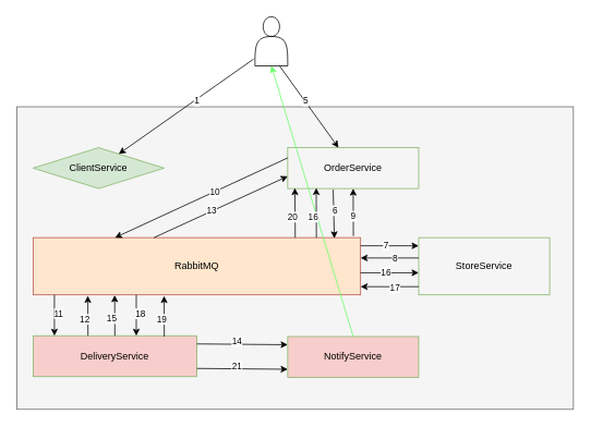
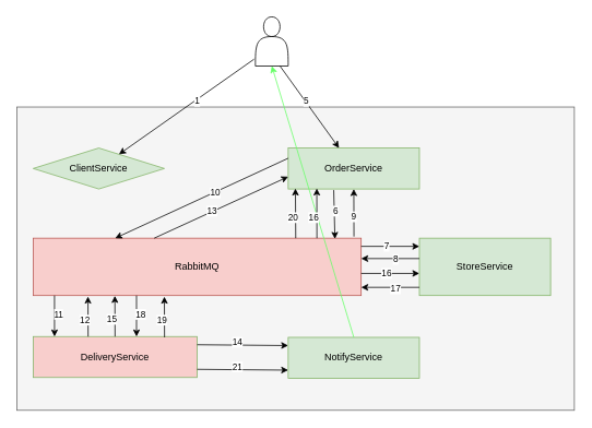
  <mxCell id="0" />
  <mxCell id="1" parent="0" />
  <mxCell id="2" value="" style="rounded=0;whiteSpace=wrap;html=1;fillColor=#f5f5f5;strokeColor=#666666;fontColor=#333333;" vertex="1" parent="1"><mxGeometry x="20" y="130" width="680" height="370" as="geometry" /></mxCell>
- <mxCell id="3" value="OrderService" style="rounded=0;whiteSpace=wrap;html=1;fillColor=#f5f5f5;strokeColor=#82b366;" vertex="1" parent="1"><mxGeometry x="351" y="180" width="160" height="50" as="geometry" /></mxCell>
+ <mxCell id="3" value="OrderService" style="rounded=0;whiteSpace=wrap;html=1;fillColor=#d5e8d4;strokeColor=#82b366;" vertex="1" parent="1"><mxGeometry x="351" y="180" width="160" height="50" as="geometry" /></mxCell>
  <mxCell id="4" value="" style="shape=actor;whiteSpace=wrap;html=1;" vertex="1" parent="1"><mxGeometry x="311" y="20" width="40" height="60" as="geometry" /></mxCell>
  <mxCell id="5" value="ClientService" style="rhombus;whiteSpace=wrap;html=1;fillColor=#d5e8d4;strokeColor=#82b366;" vertex="1" parent="1"><mxGeometry x="40" y="180" width="160" height="50" as="geometry" /></mxCell>
- <mxCell id="6" value="StoreService" style="rounded=0;whiteSpace=wrap;html=1;fillColor=#f5f5f5;strokeColor=#82b366;" vertex="1" parent="1"><mxGeometry x="511" y="290" width="160" height="70" as="geometry" /></mxCell>
+ <mxCell id="6" value="StoreService" style="rounded=0;whiteSpace=wrap;html=1;fillColor=#d5e8d4;strokeColor=#82b366;" vertex="1" parent="1"><mxGeometry x="511" y="290" width="160" height="70" as="geometry" /></mxCell>
  <mxCell id="7" value="Delivery&lt;span style=&quot;background-color: initial;&quot;&gt;Service&lt;/span&gt;" style="rounded=0;whiteSpace=wrap;html=1;fillColor=#f8cecc;strokeColor=#82b366;" vertex="1" parent="1"><mxGeometry x="40" y="410" width="200" height="50" as="geometry" /></mxCell>
- <mxCell id="8" value="&lt;span style=&quot;background-color: initial;&quot;&gt;NotifyService&lt;/span&gt;" style="rounded=0;whiteSpace=wrap;html=1;fillColor=#f8cecc;strokeColor=#82b366;" vertex="1" parent="1"><mxGeometry x="351" y="411" width="160" height="50" as="geometry" /></mxCell>
- <mxCell id="9" value="RabbitMQ" style="rounded=0;whiteSpace=wrap;html=1;fillColor=#ffe6cc;strokeColor=#b85450;" vertex="1" parent="1"><mxGeometry x="40" y="290" width="400" height="70" as="geometry" /></mxCell>
+ <mxCell id="8" value="&lt;span style=&quot;background-color: initial;&quot;&gt;NotifyService&lt;/span&gt;" style="rounded=0;whiteSpace=wrap;html=1;fillColor=#d5e8d4;strokeColor=#82b366;" vertex="1" parent="1"><mxGeometry x="351" y="411" width="160" height="50" as="geometry" /></mxCell>
+ <mxCell id="9" value="RabbitMQ" style="rounded=0;whiteSpace=wrap;html=1;fillColor=#f8cecc;strokeColor=#b85450;" vertex="1" parent="1"><mxGeometry x="40" y="290" width="400" height="70" as="geometry" /></mxCell>
  <mxCell id="10" value="" style="endArrow=classic;html=1;rounded=0;exitX=-0.043;exitY=0.861;exitDx=0;exitDy=0;exitPerimeter=0;" edge="1" parent="1" source="4" target="5"><mxGeometry width="50" height="50" relative="1" as="geometry"><mxPoint x="250" y="490" as="sourcePoint" /><mxPoint x="300" y="440" as="targetPoint" /></mxGeometry></mxCell>
  <mxCell id="11" value="1" style="edgeLabel;html=1;align=center;verticalAlign=middle;resizable=0;points=[];fontSize=11;" vertex="1" connectable="0" parent="10"><mxGeometry x="-0.145" y="1" relative="1" as="geometry"><mxPoint as="offset" /></mxGeometry></mxCell>
  <mxCell id="12" value="" style="endArrow=classic;html=1;rounded=0;exitX=0.5;exitY=0;exitDx=0;exitDy=0;entryX=0.5;entryY=1;entryDx=0;entryDy=0;strokeColor=#66FF66;" edge="1" parent="1" source="8" target="4"><mxGeometry width="50" height="50" relative="1" as="geometry"><mxPoint x="330" y="350" as="sourcePoint" /><mxPoint x="380" y="50" as="targetPoint" /></mxGeometry></mxCell>
  <mxCell id="13" value="" style="endArrow=classic;html=1;rounded=0;exitX=0.75;exitY=1;exitDx=0;exitDy=0;" edge="1" parent="1" source="4" target="3"><mxGeometry width="50" height="50" relative="1" as="geometry"><mxPoint x="348" y="52" as="sourcePoint" /><mxPoint x="240" y="190" as="targetPoint" /></mxGeometry></mxCell>
  <mxCell id="14" value="5" style="edgeLabel;html=1;align=center;verticalAlign=middle;resizable=0;points=[];fontSize=11;" vertex="1" connectable="0" parent="13"><mxGeometry x="-0.145" y="1" relative="1" as="geometry"><mxPoint as="offset" /></mxGeometry></mxCell>
  <mxCell id="15" value="" style="endArrow=classic;html=1;rounded=0;exitX=0.347;exitY=1.027;exitDx=0;exitDy=0;entryX=0.92;entryY=0.013;entryDx=0;entryDy=0;entryPerimeter=0;exitPerimeter=0;" edge="1" parent="1" source="3" target="9"><mxGeometry width="50" height="50" relative="1" as="geometry"><mxPoint x="380" y="60" as="sourcePoint" /><mxPoint x="431" y="190" as="targetPoint" /></mxGeometry></mxCell>
  <mxCell id="16" value="6" style="edgeLabel;html=1;align=center;verticalAlign=middle;resizable=0;points=[];fontSize=11;" vertex="1" connectable="0" parent="15"><mxGeometry x="-0.145" y="1" relative="1" as="geometry"><mxPoint as="offset" /></mxGeometry></mxCell>
  <mxCell id="17" value="" style="endArrow=classic;html=1;rounded=0;exitX=1;exitY=0.25;exitDx=0;exitDy=0;entryX=0;entryY=0.25;entryDx=0;entryDy=0;" edge="1" parent="1"><mxGeometry width="50" height="50" relative="1" as="geometry"><mxPoint x="440" y="300" as="sourcePoint" /><mxPoint x="511" y="300" as="targetPoint" /></mxGeometry></mxCell>
  <mxCell id="18" value="7" style="edgeLabel;html=1;align=center;verticalAlign=middle;resizable=0;points=[];fontSize=11;" vertex="1" connectable="0" parent="17"><mxGeometry x="-0.145" y="1" relative="1" as="geometry"><mxPoint as="offset" /></mxGeometry></mxCell>
  <mxCell id="19" value="" style="endArrow=classic;html=1;rounded=0;exitX=0;exitY=0.75;exitDx=0;exitDy=0;entryX=1;entryY=0.75;entryDx=0;entryDy=0;" edge="1" parent="1"><mxGeometry width="50" height="50" relative="1" as="geometry"><mxPoint x="511" y="314.89" as="sourcePoint" /><mxPoint x="440" y="314.89" as="targetPoint" /></mxGeometry></mxCell>
  <mxCell id="20" value="8" style="edgeLabel;html=1;align=center;verticalAlign=middle;resizable=0;points=[];fontSize=11;" vertex="1" connectable="0" parent="19"><mxGeometry x="-0.145" y="1" relative="1" as="geometry"><mxPoint as="offset" /></mxGeometry></mxCell>
  <mxCell id="21" value="" style="endArrow=classic;html=1;rounded=0;entryX=0.5;entryY=1;entryDx=0;entryDy=0;exitX=0.978;exitY=-0.028;exitDx=0;exitDy=0;exitPerimeter=0;" edge="1" parent="1" source="9" target="3"><mxGeometry width="50" height="50" relative="1" as="geometry"><mxPoint x="371" y="238" as="sourcePoint" /><mxPoint x="323" y="301" as="targetPoint" /></mxGeometry></mxCell>
  <mxCell id="22" value="9" style="edgeLabel;html=1;align=center;verticalAlign=middle;resizable=0;points=[];fontSize=11;" vertex="1" connectable="0" parent="21"><mxGeometry x="-0.145" y="1" relative="1" as="geometry"><mxPoint as="offset" /></mxGeometry></mxCell>
  <mxCell id="23" value="" style="endArrow=classic;html=1;rounded=0;exitX=0;exitY=0.25;exitDx=0;exitDy=0;entryX=0.25;entryY=0;entryDx=0;entryDy=0;" edge="1" parent="1" source="3" target="9"><mxGeometry width="50" height="50" relative="1" as="geometry"><mxPoint x="371" y="238" as="sourcePoint" /><mxPoint x="323" y="301" as="targetPoint" /></mxGeometry></mxCell>
  <mxCell id="24" value="10" style="edgeLabel;html=1;align=center;verticalAlign=middle;resizable=0;points=[];fontSize=11;" vertex="1" connectable="0" parent="23"><mxGeometry x="-0.145" y="1" relative="1" as="geometry"><mxPoint as="offset" /></mxGeometry></mxCell>
  <mxCell id="25" value="" style="endArrow=classic;html=1;rounded=0;entryX=0.5;entryY=0;entryDx=0;entryDy=0;exitX=0.25;exitY=1;exitDx=0;exitDy=0;" edge="1" parent="1"><mxGeometry width="50" height="50" relative="1" as="geometry"><mxPoint x="66" y="360" as="sourcePoint" /><mxPoint x="66" y="410" as="targetPoint" /></mxGeometry></mxCell>
  <mxCell id="26" value="11" style="edgeLabel;html=1;align=center;verticalAlign=middle;resizable=0;points=[];" vertex="1" connectable="0" parent="25"><mxGeometry x="-0.131" y="4" relative="1" as="geometry"><mxPoint as="offset" /></mxGeometry></mxCell>
  <mxCell id="27" value="" style="endArrow=classic;html=1;rounded=0;entryX=0.352;entryY=1.017;entryDx=0;entryDy=0;entryPerimeter=0;exitX=0.705;exitY=0;exitDx=0;exitDy=0;exitPerimeter=0;" edge="1" parent="1"><mxGeometry width="50" height="50" relative="1" as="geometry"><mxPoint x="107" y="410" as="sourcePoint" /><mxPoint x="106.8" y="361.19" as="targetPoint" /></mxGeometry></mxCell>
  <mxCell id="28" value="12" style="edgeLabel;html=1;align=center;verticalAlign=middle;resizable=0;points=[];" vertex="1" connectable="0" parent="27"><mxGeometry x="-0.131" y="4" relative="1" as="geometry"><mxPoint as="offset" /></mxGeometry></mxCell>
  <mxCell id="29" value="" style="endArrow=classic;html=1;rounded=0;entryX=0;entryY=0.7;entryDx=0;entryDy=0;entryPerimeter=0;exitX=0.369;exitY=0;exitDx=0;exitDy=0;exitPerimeter=0;" edge="1" parent="1" source="9" target="3"><mxGeometry width="50" height="50" relative="1" as="geometry"><mxPoint x="361" y="203" as="sourcePoint" /><mxPoint x="235" y="300" as="targetPoint" /></mxGeometry></mxCell>
  <mxCell id="30" value="13" style="edgeLabel;html=1;align=center;verticalAlign=middle;resizable=0;points=[];fontSize=11;" vertex="1" connectable="0" parent="29"><mxGeometry x="-0.145" y="1" relative="1" as="geometry"><mxPoint as="offset" /></mxGeometry></mxCell>
  <mxCell id="31" value="" style="endArrow=classic;html=1;rounded=0;entryX=0;entryY=0.5;entryDx=0;entryDy=0;exitX=1;exitY=0.5;exitDx=0;exitDy=0;" edge="1" parent="1"><mxGeometry width="50" height="50" relative="1" as="geometry"><mxPoint x="240" y="420" as="sourcePoint" /><mxPoint x="351" y="421" as="targetPoint" /></mxGeometry></mxCell>
  <mxCell id="32" value="14" style="edgeLabel;html=1;align=center;verticalAlign=middle;resizable=0;points=[];" vertex="1" connectable="0" parent="31"><mxGeometry x="-0.131" y="4" relative="1" as="geometry"><mxPoint as="offset" /></mxGeometry></mxCell>
  <mxCell id="33" value="" style="endArrow=classic;html=1;rounded=0;exitX=0.901;exitY=0.01;exitDx=0;exitDy=0;exitPerimeter=0;entryX=0.45;entryY=1.013;entryDx=0;entryDy=0;entryPerimeter=0;" edge="1" parent="1"><mxGeometry width="50" height="50" relative="1" as="geometry"><mxPoint x="139.82" y="410" as="sourcePoint" /><mxPoint x="139.62" y="360.41" as="targetPoint" /></mxGeometry></mxCell>
  <mxCell id="34" value="15" style="edgeLabel;html=1;align=center;verticalAlign=middle;resizable=0;points=[];" vertex="1" connectable="0" parent="33"><mxGeometry x="-0.131" y="4" relative="1" as="geometry"><mxPoint as="offset" /></mxGeometry></mxCell>
  <mxCell id="35" value="" style="endArrow=classic;html=1;rounded=0;entryX=0.352;entryY=1.017;entryDx=0;entryDy=0;entryPerimeter=0;exitX=0.826;exitY=0.009;exitDx=0;exitDy=0;exitPerimeter=0;" edge="1" parent="1"><mxGeometry width="50" height="50" relative="1" as="geometry"><mxPoint x="360.2" y="290" as="sourcePoint" /><mxPoint x="359.8" y="229.37" as="targetPoint" /></mxGeometry></mxCell>
  <mxCell id="36" value="20" style="edgeLabel;html=1;align=center;verticalAlign=middle;resizable=0;points=[];" vertex="1" connectable="0" parent="35"><mxGeometry x="-0.131" y="4" relative="1" as="geometry"><mxPoint as="offset" /></mxGeometry></mxCell>
  <mxCell id="37" value="" style="endArrow=classic;html=1;rounded=0;exitX=1;exitY=0.25;exitDx=0;exitDy=0;entryX=0;entryY=0.25;entryDx=0;entryDy=0;" edge="1" parent="1"><mxGeometry width="50" height="50" relative="1" as="geometry"><mxPoint x="440" y="333" as="sourcePoint" /><mxPoint x="511" y="333" as="targetPoint" /></mxGeometry></mxCell>
  <mxCell id="38" value="16" style="edgeLabel;html=1;align=center;verticalAlign=middle;resizable=0;points=[];fontSize=11;" vertex="1" connectable="0" parent="37"><mxGeometry x="-0.145" y="1" relative="1" as="geometry"><mxPoint as="offset" /></mxGeometry></mxCell>
  <mxCell id="39" value="" style="endArrow=classic;html=1;rounded=0;exitX=0;exitY=0.75;exitDx=0;exitDy=0;entryX=1;entryY=0.75;entryDx=0;entryDy=0;" edge="1" parent="1"><mxGeometry width="50" height="50" relative="1" as="geometry"><mxPoint x="511" y="350" as="sourcePoint" /><mxPoint x="440" y="350" as="targetPoint" /></mxGeometry></mxCell>
  <mxCell id="40" value="17" style="edgeLabel;html=1;align=center;verticalAlign=middle;resizable=0;points=[];fontSize=11;" vertex="1" connectable="0" parent="39"><mxGeometry x="-0.145" y="1" relative="1" as="geometry"><mxPoint as="offset" /></mxGeometry></mxCell>
  <mxCell id="41" value="" style="endArrow=classic;html=1;rounded=0;entryX=0.5;entryY=0;entryDx=0;entryDy=0;exitX=0.25;exitY=1;exitDx=0;exitDy=0;" edge="1" parent="1"><mxGeometry width="50" height="50" relative="1" as="geometry"><mxPoint x="166" y="360" as="sourcePoint" /><mxPoint x="166" y="410" as="targetPoint" /></mxGeometry></mxCell>
  <mxCell id="42" value="18" style="edgeLabel;html=1;align=center;verticalAlign=middle;resizable=0;points=[];" vertex="1" connectable="0" parent="41"><mxGeometry x="-0.131" y="4" relative="1" as="geometry"><mxPoint as="offset" /></mxGeometry></mxCell>
  <mxCell id="43" value="" style="endArrow=classic;html=1;rounded=0;exitX=0.901;exitY=0.01;exitDx=0;exitDy=0;exitPerimeter=0;entryX=0.45;entryY=1.013;entryDx=0;entryDy=0;entryPerimeter=0;" edge="1" parent="1"><mxGeometry width="50" height="50" relative="1" as="geometry"><mxPoint x="200.2" y="411" as="sourcePoint" /><mxPoint x="200" y="361.41" as="targetPoint" /></mxGeometry></mxCell>
  <mxCell id="44" value="19" style="edgeLabel;html=1;align=center;verticalAlign=middle;resizable=0;points=[];" vertex="1" connectable="0" parent="43"><mxGeometry x="-0.131" y="4" relative="1" as="geometry"><mxPoint as="offset" /></mxGeometry></mxCell>
  <mxCell id="45" value="" style="endArrow=classic;html=1;rounded=0;exitX=0.826;exitY=0.009;exitDx=0;exitDy=0;exitPerimeter=0;entryX=0.218;entryY=0.985;entryDx=0;entryDy=0;entryPerimeter=0;" edge="1" parent="1" target="3"><mxGeometry width="50" height="50" relative="1" as="geometry"><mxPoint x="386" y="290" as="sourcePoint" /><mxPoint x="386" y="230" as="targetPoint" /></mxGeometry></mxCell>
  <mxCell id="46" value="16" style="edgeLabel;html=1;align=center;verticalAlign=middle;resizable=0;points=[];" vertex="1" connectable="0" parent="45"><mxGeometry x="-0.131" y="4" relative="1" as="geometry"><mxPoint as="offset" /></mxGeometry></mxCell>
  <mxCell id="47" value="" style="endArrow=classic;html=1;rounded=0;entryX=0;entryY=0.5;entryDx=0;entryDy=0;exitX=1;exitY=0.5;exitDx=0;exitDy=0;" edge="1" parent="1"><mxGeometry width="50" height="50" relative="1" as="geometry"><mxPoint x="240" y="450" as="sourcePoint" /><mxPoint x="351" y="451" as="targetPoint" /></mxGeometry></mxCell>
  <mxCell id="48" value="21" style="edgeLabel;html=1;align=center;verticalAlign=middle;resizable=0;points=[];" vertex="1" connectable="0" parent="47"><mxGeometry x="-0.131" y="4" relative="1" as="geometry"><mxPoint as="offset" /></mxGeometry></mxCell>
